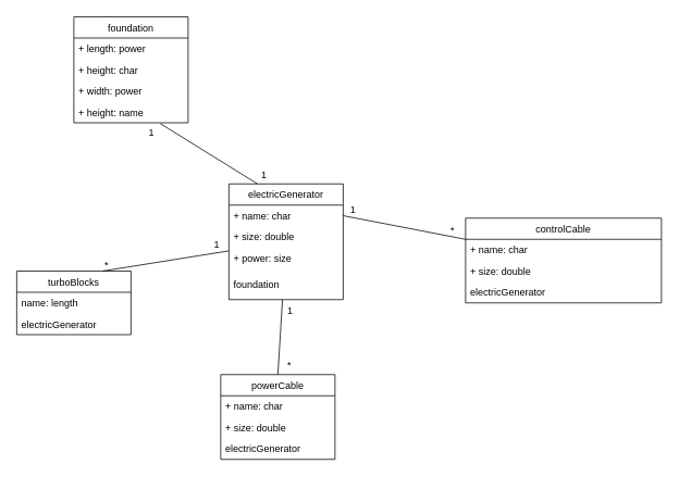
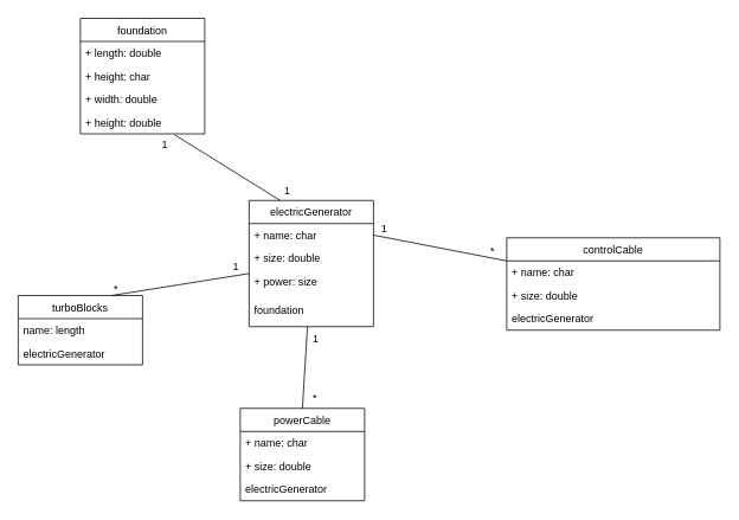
  <mxCell id="0" />
  <mxCell id="1" parent="0" />
  <mxCell id="2" value="foundation" style="swimlane;fontStyle=0;childLayout=stackLayout;horizontal=1;startSize=26;fillColor=none;horizontalStack=0;resizeParent=1;resizeParentMax=0;resizeLast=0;collapsible=1;marginBottom=0;" parent="1" vertex="1"><mxGeometry x="90" y="20" width="140" height="130" as="geometry" /></mxCell>
- <mxCell id="3" value="+ length: power" style="text;strokeColor=none;fillColor=none;align=left;verticalAlign=top;spacingLeft=4;spacingRight=4;overflow=hidden;rotatable=0;points=[[0,0.5],[1,0.5]];portConstraint=eastwest;" parent="2" vertex="1"><mxGeometry y="26" width="140" height="26" as="geometry" /></mxCell>
+ <mxCell id="3" value="+ length: double" style="text;strokeColor=none;fillColor=none;align=left;verticalAlign=top;spacingLeft=4;spacingRight=4;overflow=hidden;rotatable=0;points=[[0,0.5],[1,0.5]];portConstraint=eastwest;" parent="2" vertex="1"><mxGeometry y="26" width="140" height="26" as="geometry" /></mxCell>
  <mxCell id="4" value="+ height: char" style="text;strokeColor=none;fillColor=none;align=left;verticalAlign=top;spacingLeft=4;spacingRight=4;overflow=hidden;rotatable=0;points=[[0,0.5],[1,0.5]];portConstraint=eastwest;" parent="2" vertex="1"><mxGeometry y="52" width="140" height="26" as="geometry" /></mxCell>
- <mxCell id="5" value="+ width: power" style="text;strokeColor=none;fillColor=none;align=left;verticalAlign=top;spacingLeft=4;spacingRight=4;overflow=hidden;rotatable=0;points=[[0,0.5],[1,0.5]];portConstraint=eastwest;" vertex="1" parent="2"><mxGeometry y="78" width="140" height="26" as="geometry" /></mxCell>
- <mxCell id="6" value="+ height: name" style="text;strokeColor=none;fillColor=none;align=left;verticalAlign=top;spacingLeft=4;spacingRight=4;overflow=hidden;rotatable=0;points=[[0,0.5],[1,0.5]];portConstraint=eastwest;" vertex="1" parent="2"><mxGeometry y="104" width="140" height="26" as="geometry" /></mxCell>
+ <mxCell id="5" value="+ width: double" style="text;strokeColor=none;fillColor=none;align=left;verticalAlign=top;spacingLeft=4;spacingRight=4;overflow=hidden;rotatable=0;points=[[0,0.5],[1,0.5]];portConstraint=eastwest;" vertex="1" parent="2"><mxGeometry y="78" width="140" height="26" as="geometry" /></mxCell>
+ <mxCell id="6" value="+ height: double" style="text;strokeColor=none;fillColor=none;align=left;verticalAlign=top;spacingLeft=4;spacingRight=4;overflow=hidden;rotatable=0;points=[[0,0.5],[1,0.5]];portConstraint=eastwest;" vertex="1" parent="2"><mxGeometry y="104" width="140" height="26" as="geometry" /></mxCell>
  <mxCell id="7" value="powerСable" style="swimlane;fontStyle=0;childLayout=stackLayout;horizontal=1;startSize=26;fillColor=none;horizontalStack=0;resizeParent=1;resizeParentMax=0;resizeLast=0;collapsible=1;marginBottom=0;" parent="1" vertex="1"><mxGeometry x="270" y="459" width="140" height="104" as="geometry" /></mxCell>
  <mxCell id="8" value="+ name: char&#10;&#10;&#10;" style="text;strokeColor=none;fillColor=none;align=left;verticalAlign=top;spacingLeft=4;spacingRight=4;overflow=hidden;rotatable=0;points=[[0,0.5],[1,0.5]];portConstraint=eastwest;" parent="7" vertex="1"><mxGeometry y="26" width="140" height="26" as="geometry" /></mxCell>
  <mxCell id="9" value="+ size: double" style="text;strokeColor=none;fillColor=none;align=left;verticalAlign=top;spacingLeft=4;spacingRight=4;overflow=hidden;rotatable=0;points=[[0,0.5],[1,0.5]];portConstraint=eastwest;" parent="7" vertex="1"><mxGeometry y="52" width="140" height="26" as="geometry" /></mxCell>
  <mxCell id="10" value="electricGenerator" style="text;strokeColor=none;fillColor=none;align=left;verticalAlign=top;spacingLeft=4;spacingRight=4;overflow=hidden;rotatable=0;points=[[0,0.5],[1,0.5]];portConstraint=eastwest;" parent="7" vertex="1"><mxGeometry y="78" width="140" height="26" as="geometry" /></mxCell>
  <mxCell id="11" value="controlCable" style="swimlane;fontStyle=0;childLayout=stackLayout;horizontal=1;startSize=26;fillColor=none;horizontalStack=0;resizeParent=1;resizeParentMax=0;resizeLast=0;collapsible=1;marginBottom=0;" parent="1" vertex="1"><mxGeometry x="570" y="267" width="240" height="104" as="geometry" /></mxCell>
  <mxCell id="12" value="+ name: char" style="text;strokeColor=none;fillColor=none;align=left;verticalAlign=top;spacingLeft=4;spacingRight=4;overflow=hidden;rotatable=0;points=[[0,0.5],[1,0.5]];portConstraint=eastwest;" parent="11" vertex="1"><mxGeometry y="26" width="240" height="26" as="geometry" /></mxCell>
  <mxCell id="13" value="+ size: double" style="text;strokeColor=none;fillColor=none;align=left;verticalAlign=top;spacingLeft=4;spacingRight=4;overflow=hidden;rotatable=0;points=[[0,0.5],[1,0.5]];portConstraint=eastwest;" parent="11" vertex="1"><mxGeometry y="52" width="240" height="26" as="geometry" /></mxCell>
  <mxCell id="14" value="electricGenerator" style="text;strokeColor=none;fillColor=none;align=left;verticalAlign=top;spacingLeft=4;spacingRight=4;overflow=hidden;rotatable=0;points=[[0,0.5],[1,0.5]];portConstraint=eastwest;" parent="11" vertex="1"><mxGeometry y="78" width="240" height="26" as="geometry" /></mxCell>
  <mxCell id="15" value="electricGenerator" style="swimlane;fontStyle=0;childLayout=stackLayout;horizontal=1;startSize=26;fillColor=none;horizontalStack=0;resizeParent=1;resizeParentMax=0;resizeLast=0;collapsible=1;marginBottom=0;" parent="1" vertex="1"><mxGeometry x="280" y="225" width="140" height="142" as="geometry"><mxRectangle x="273" y="-760" width="120" height="26" as="alternateBounds" /></mxGeometry></mxCell>
  <mxCell id="16" value="+ name: char" style="text;strokeColor=none;fillColor=none;align=left;verticalAlign=top;spacingLeft=4;spacingRight=4;overflow=hidden;rotatable=0;points=[[0,0.5],[1,0.5]];portConstraint=eastwest;" parent="15" vertex="1"><mxGeometry y="26" width="140" height="26" as="geometry" /></mxCell>
  <mxCell id="17" value="+ size: double" style="text;strokeColor=none;fillColor=none;align=left;verticalAlign=top;spacingLeft=4;spacingRight=4;overflow=hidden;rotatable=0;points=[[0,0.5],[1,0.5]];portConstraint=eastwest;" parent="15" vertex="1"><mxGeometry y="52" width="140" height="26" as="geometry" /></mxCell>
  <mxCell id="18" value="+ power: size" style="text;strokeColor=none;fillColor=none;align=left;verticalAlign=top;spacingLeft=4;spacingRight=4;overflow=hidden;rotatable=0;points=[[0,0.5],[1,0.5]];portConstraint=eastwest;" parent="15" vertex="1"><mxGeometry y="78" width="140" height="32" as="geometry" /></mxCell>
  <mxCell id="19" value="foundation" style="text;strokeColor=none;fillColor=none;align=left;verticalAlign=top;spacingLeft=4;spacingRight=4;overflow=hidden;rotatable=0;points=[[0,0.5],[1,0.5]];portConstraint=eastwest;" parent="15" vertex="1"><mxGeometry y="110" width="140" height="32" as="geometry" /></mxCell>
  <mxCell id="20" value="turboBlocks" style="swimlane;fontStyle=0;childLayout=stackLayout;horizontal=1;startSize=26;fillColor=none;horizontalStack=0;resizeParent=1;resizeParentMax=0;resizeLast=0;collapsible=1;marginBottom=0;" parent="1" vertex="1"><mxGeometry x="20" y="332" width="140" height="78" as="geometry" /></mxCell>
  <mxCell id="21" value="name: length" style="text;strokeColor=none;fillColor=none;align=left;verticalAlign=top;spacingLeft=4;spacingRight=4;overflow=hidden;rotatable=0;points=[[0,0.5],[1,0.5]];portConstraint=eastwest;" parent="20" vertex="1"><mxGeometry y="26" width="140" height="26" as="geometry" /></mxCell>
  <mxCell id="22" value="electricGenerator" style="text;strokeColor=none;fillColor=none;align=left;verticalAlign=top;spacingLeft=4;spacingRight=4;overflow=hidden;rotatable=0;points=[[0,0.5],[1,0.5]];portConstraint=eastwest;" parent="20" vertex="1"><mxGeometry y="52" width="140" height="26" as="geometry" /></mxCell>
  <mxCell id="23" value="" style="endArrow=none;html=1;entryX=0.25;entryY=0;entryDx=0;entryDy=0;exitX=0.757;exitY=1.038;exitDx=0;exitDy=0;exitPerimeter=0;" parent="1" source="6" target="15" edge="1"><mxGeometry width="50" height="50" relative="1" as="geometry"><mxPoint x="190" y="202" as="sourcePoint" /><mxPoint x="360" y="172" as="targetPoint" /></mxGeometry></mxCell>
  <mxCell id="24" value="" style="endArrow=none;html=1;exitX=0.75;exitY=0;exitDx=0;exitDy=0;" parent="1" source="20" target="15" edge="1"><mxGeometry width="50" height="50" relative="1" as="geometry"><mxPoint x="170" y="272" as="sourcePoint" /><mxPoint x="220" y="222" as="targetPoint" /></mxGeometry></mxCell>
  <mxCell id="25" value="" style="endArrow=none;html=1;exitX=0.5;exitY=0;exitDx=0;exitDy=0;" parent="1" source="7" target="15" edge="1"><mxGeometry width="50" height="50" relative="1" as="geometry"><mxPoint x="280" y="422" as="sourcePoint" /><mxPoint x="330" y="372" as="targetPoint" /></mxGeometry></mxCell>
  <mxCell id="26" value="" style="endArrow=none;html=1;entryX=1;entryY=0.5;entryDx=0;entryDy=0;exitX=0;exitY=0.25;exitDx=0;exitDy=0;" parent="1" source="11" target="16" edge="1"><mxGeometry width="50" height="50" relative="1" as="geometry"><mxPoint x="580" y="442" as="sourcePoint" /><mxPoint x="630" y="392" as="targetPoint" /></mxGeometry></mxCell>
  <mxCell id="27" value="1" style="text;html=1;resizable=0;points=[];autosize=1;align=left;verticalAlign=top;spacingTop=-4;" parent="1" vertex="1"><mxGeometry x="180" y="153" width="20" height="20" as="geometry" /></mxCell>
  <mxCell id="28" value="1" style="text;html=1;resizable=0;points=[];autosize=1;align=left;verticalAlign=top;spacingTop=-4;" parent="1" vertex="1"><mxGeometry x="318" y="205" width="20" height="20" as="geometry" /></mxCell>
  <mxCell id="29" value="*" style="text;html=1;resizable=0;points=[];autosize=1;align=left;verticalAlign=top;spacingTop=-4;" parent="1" vertex="1"><mxGeometry x="550" y="273" width="20" height="20" as="geometry" /></mxCell>
  <mxCell id="30" value="1" style="text;html=1;resizable=0;points=[];autosize=1;align=left;verticalAlign=top;spacingTop=-4;" parent="1" vertex="1"><mxGeometry x="427" y="247" width="20" height="20" as="geometry" /></mxCell>
  <mxCell id="31" value="*" style="text;html=1;resizable=0;points=[];autosize=1;align=left;verticalAlign=top;spacingTop=-4;" parent="1" vertex="1"><mxGeometry x="350" y="438" width="20" height="20" as="geometry" /></mxCell>
  <mxCell id="32" value="1" style="text;html=1;resizable=0;points=[];autosize=1;align=left;verticalAlign=top;spacingTop=-4;" parent="1" vertex="1"><mxGeometry x="350" y="371" width="20" height="20" as="geometry" /></mxCell>
  <mxCell id="33" value="*" style="text;html=1;resizable=0;points=[];autosize=1;align=left;verticalAlign=top;spacingTop=-4;" parent="1" vertex="1"><mxGeometry x="126" y="315" width="20" height="20" as="geometry" /></mxCell>
  <mxCell id="34" value="1" style="text;html=1;resizable=0;points=[];autosize=1;align=left;verticalAlign=top;spacingTop=-4;" parent="1" vertex="1"><mxGeometry x="260" y="290" width="20" height="20" as="geometry" /></mxCell>
